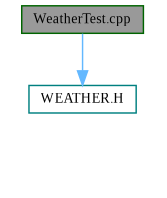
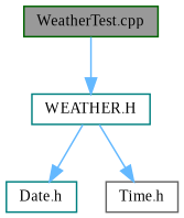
  digraph {
    fontname="Liberation Serif"
    node [color=teal fillcolor=white fontname="Liberation Serif" fontsize=10 shape=box style=filled]
    edge [color=steelblue1 fontname="Liberation Serif" fontsize=10 labelfontname=Helvetica labelfontsize=10 style=solid]
    n1 [color=darkgreen fillcolor=grey60 fontcolor=black height=0.2 label="WeatherTest.cpp" width=0.4]
    n2 [height=0.2 label="WEATHER.H" width=0.4]
+   n3 [height=0.2 label="Date.h" width=0.4]
+   n4 [color=gray40 height=0.2 label="Time.h" width=0.4]
    n1 -> n2
+   n2 -> n3
+   n2 -> n4
  }
